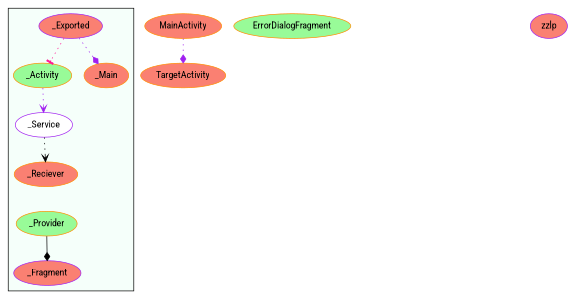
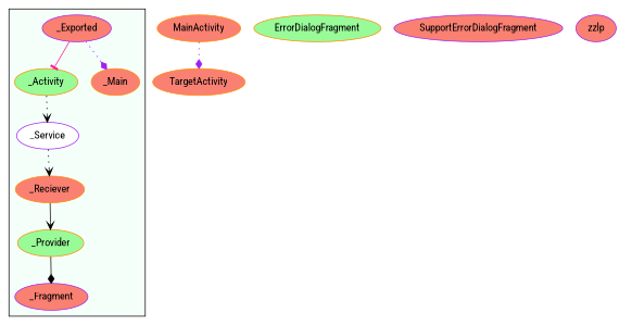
  digraph {
    fontname="Roboto Condensed"
    node [color=darkorange fillcolor=salmon fontname="Roboto Condensed" style=filled]
    edge [arrowhead=vee color=purple fontname="Roboto Condensed" style=dotted]
    _Activity [fillcolor=palegreen]
    _Service [color=purple fillcolor=white]
    _Reciever
    _Provider [fillcolor=palegreen]
    _Fragment [color=purple]
    _Main
    _Exported [color=purple]
    MainActivity
    TargetActivity
    ErrorDialogFragment [fillcolor=palegreen]
+   SupportErrorDialogFragment [color=purple]
    zzlp [color=purple]
    subgraph cluster_1 {
      bgcolor=mintcream
      _Activity
      _Service
      _Reciever
      _Provider
      _Fragment
      _Main
      _Exported
    }
-   _Activity -> _Service
+   _Activity -> _Service [color=black]
    _Service -> _Reciever [color=black]
+   _Reciever -> _Provider [color=black style=solid]
    _Provider -> _Fragment [arrowhead=diamond color=black style=solid]
-   _Exported -> _Activity [arrowhead=tee color=deeppink]
+   _Exported -> _Activity [arrowhead=tee color=deeppink style=solid]
    _Exported -> _Main [arrowhead=diamond]
    MainActivity -> TargetActivity [arrowhead=diamond]
  }
